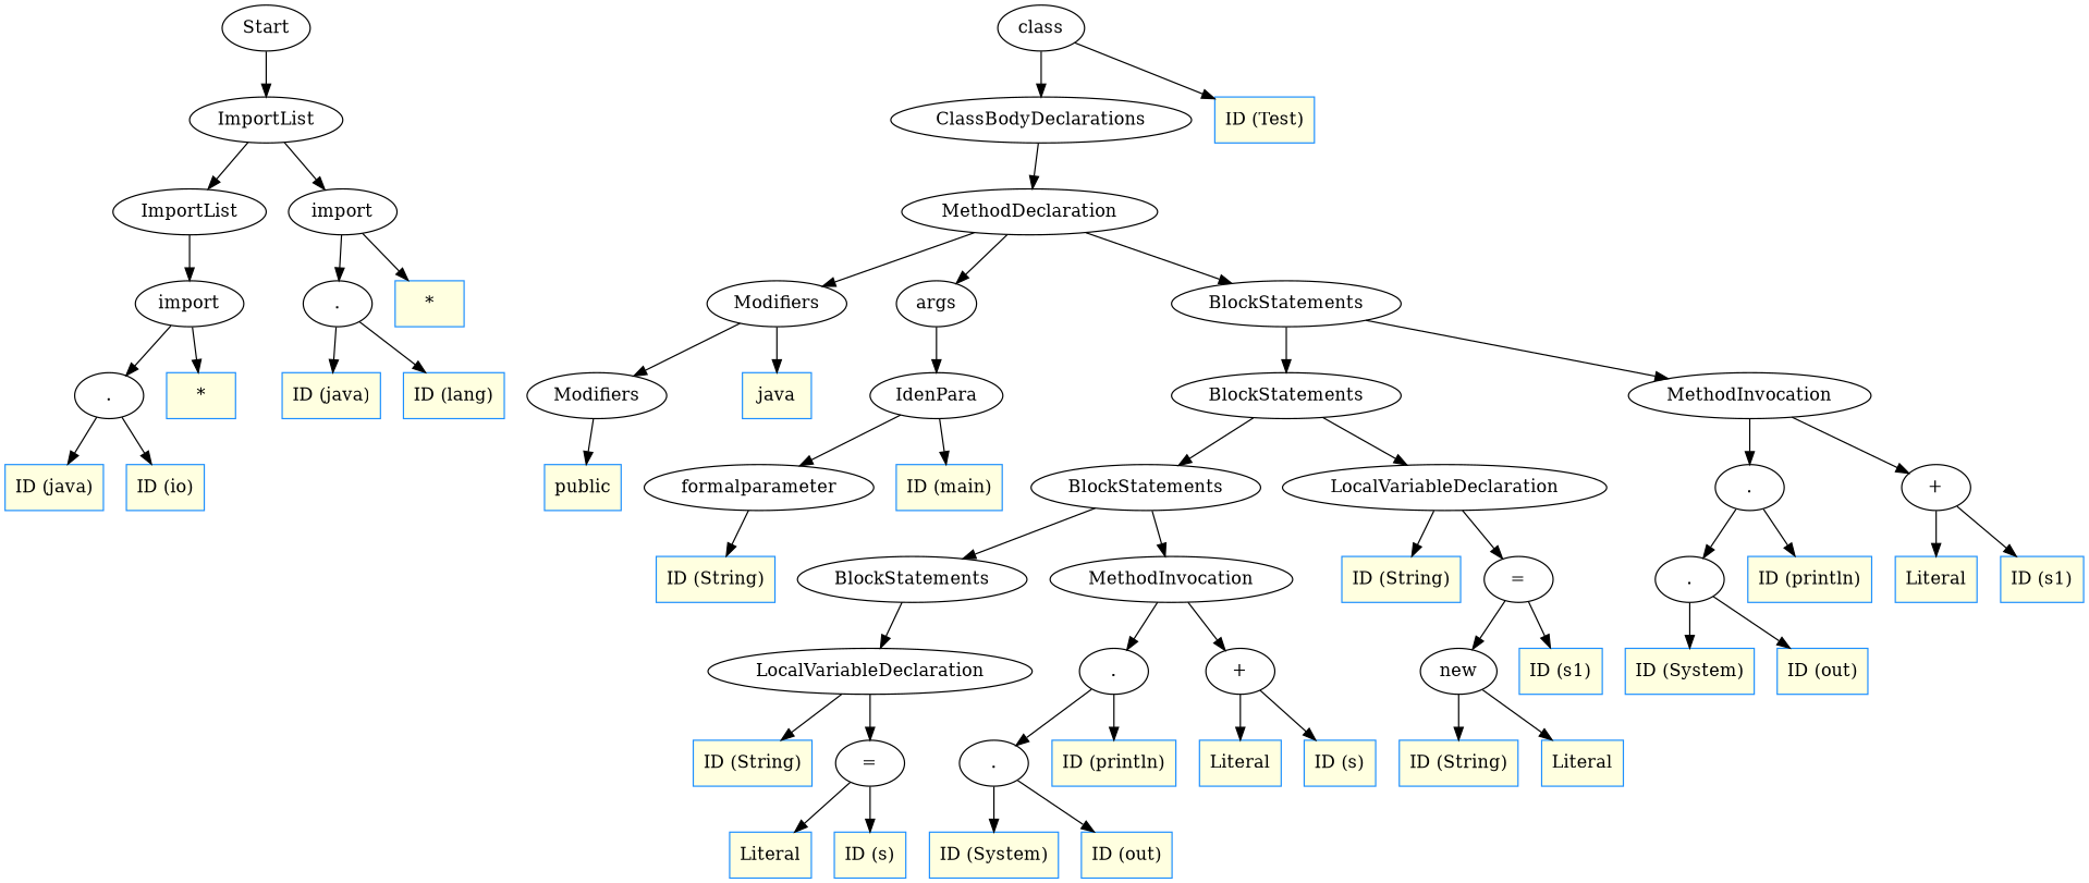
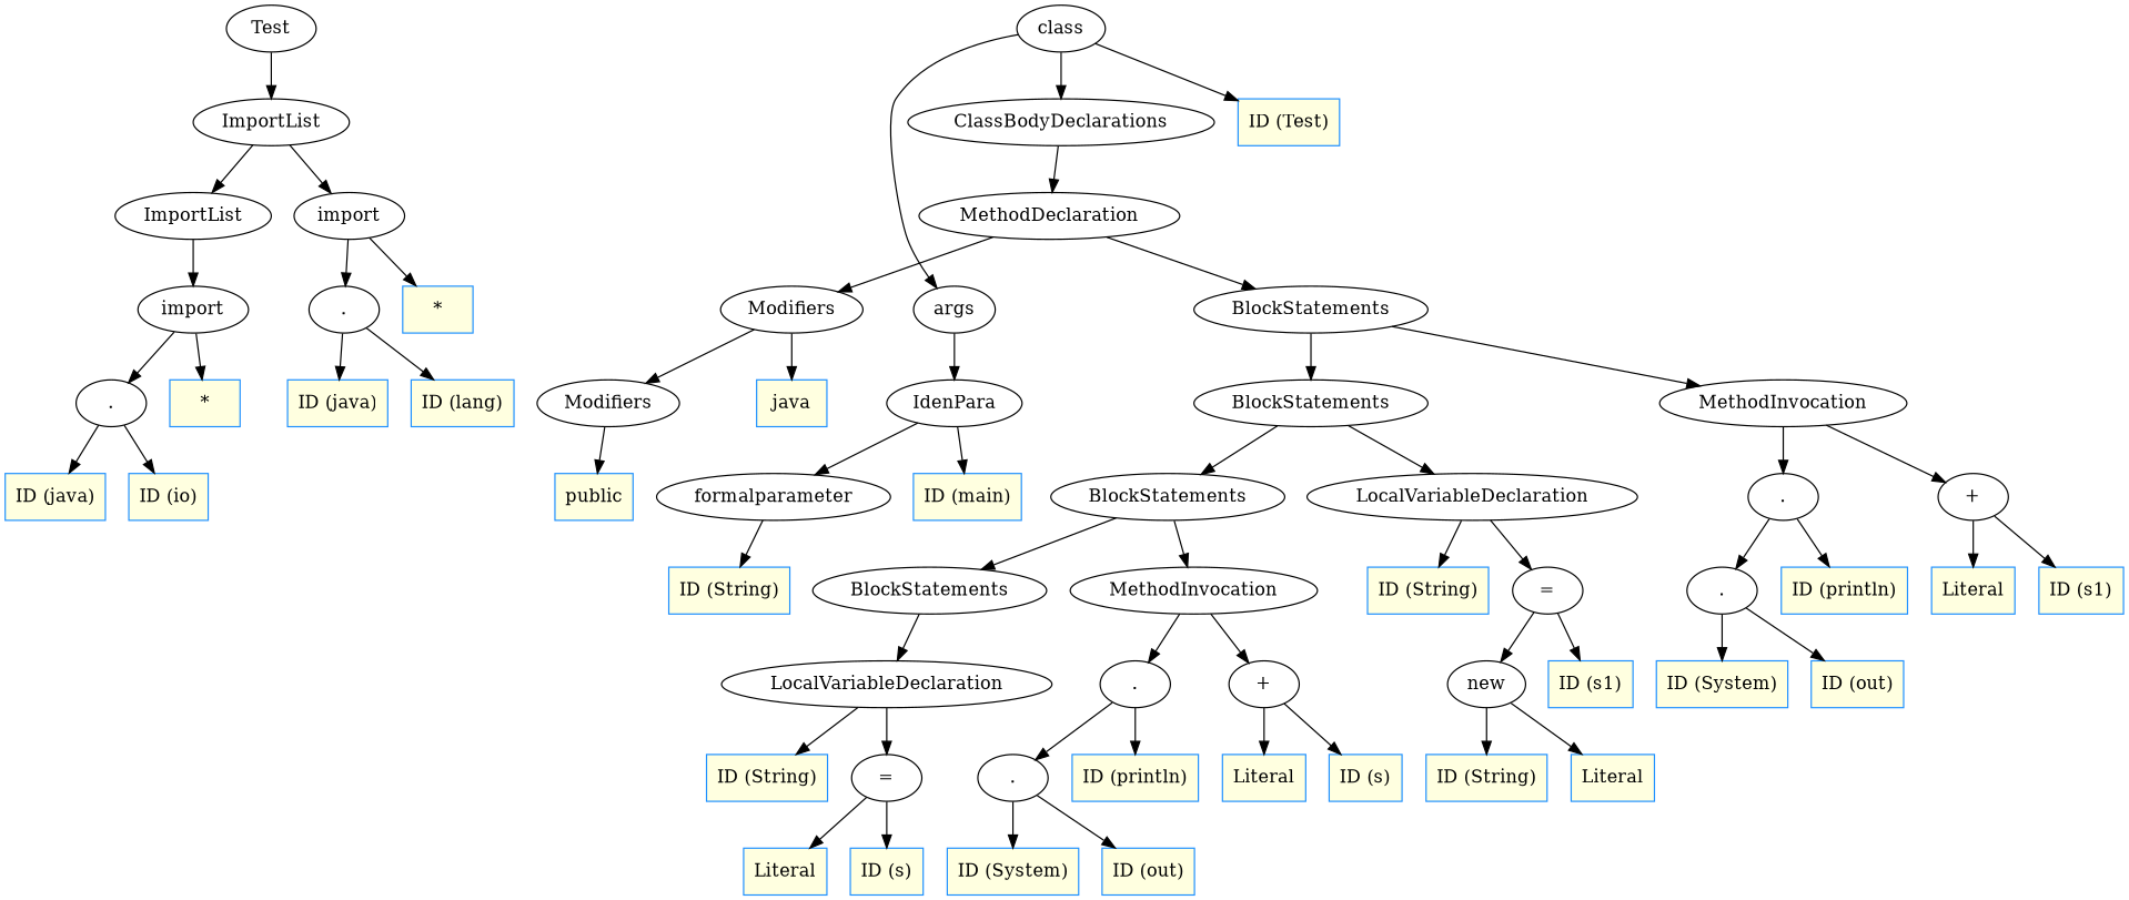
  digraph {
    ordering=out
    n1 [color=dodgerblue fillcolor=lightyellow label="ID (java)" shape=box style=filled]
    n2 [color=dodgerblue fillcolor=lightyellow label="ID (io)" shape=box style=filled]
    n3 [label="."]
    n4 [color=dodgerblue fillcolor=lightyellow label="*" shape=box style=filled]
    n5 [label=import]
    n6 [label=ImportList]
    n7 [color=dodgerblue fillcolor=lightyellow label="ID (java)" shape=box style=filled]
    n8 [color=dodgerblue fillcolor=lightyellow label="ID (lang)" shape=box style=filled]
    n9 [label="."]
    n10 [color=dodgerblue fillcolor=lightyellow label="*" shape=box style=filled]
    n11 [label=import]
    n12 [label=ImportList]
    n13 [color=dodgerblue fillcolor=lightyellow label=public shape=box style=filled]
    n14 [label=Modifiers]
    n15 [color=dodgerblue fillcolor=lightyellow label=java shape=box style=filled]
    n16 [label=Modifiers]
    n17 [color=dodgerblue fillcolor=lightyellow label="ID (String)" shape=box style=filled]
    n18 [label=formalparameter]
    n19 [color=dodgerblue fillcolor=lightyellow label="ID (main)" shape=box style=filled]
    n20 [label=IdenPara]
    n21 [label=args]
    n22 [color=dodgerblue fillcolor=lightyellow label="ID (String)" shape=box style=filled]
    n23 [color=dodgerblue fillcolor=lightyellow label=Literal shape=box style=filled]
    n24 [color=dodgerblue fillcolor=lightyellow label="ID (s)" shape=box style=filled]
    n25 [label="="]
    n26 [label=LocalVariableDeclaration]
    n27 [label=BlockStatements]
    n28 [color=dodgerblue fillcolor=lightyellow label="ID (System)" shape=box style=filled]
    n29 [color=dodgerblue fillcolor=lightyellow label="ID (out)" shape=box style=filled]
    n30 [label="."]
    n31 [color=dodgerblue fillcolor=lightyellow label="ID (println)" shape=box style=filled]
    n32 [label="."]
    n33 [color=dodgerblue fillcolor=lightyellow label=Literal shape=box style=filled]
    n34 [color=dodgerblue fillcolor=lightyellow label="ID (s)" shape=box style=filled]
    n35 [label="+"]
    n36 [label=MethodInvocation]
    n37 [label=BlockStatements]
    n38 [color=dodgerblue fillcolor=lightyellow label="ID (String)" shape=box style=filled]
    n39 [color=dodgerblue fillcolor=lightyellow label="ID (String)" shape=box style=filled]
    n40 [color=dodgerblue fillcolor=lightyellow label=Literal shape=box style=filled]
    n41 [label=new]
    n42 [color=dodgerblue fillcolor=lightyellow label="ID (s1)" shape=box style=filled]
    n43 [label="="]
    n44 [label=LocalVariableDeclaration]
    n45 [label=BlockStatements]
    n46 [color=dodgerblue fillcolor=lightyellow label="ID (System)" shape=box style=filled]
    n47 [color=dodgerblue fillcolor=lightyellow label="ID (out)" shape=box style=filled]
    n48 [label="."]
    n49 [color=dodgerblue fillcolor=lightyellow label="ID (println)" shape=box style=filled]
    n50 [label="."]
    n51 [color=dodgerblue fillcolor=lightyellow label=Literal shape=box style=filled]
    n52 [color=dodgerblue fillcolor=lightyellow label="ID (s1)" shape=box style=filled]
    n53 [label="+"]
    n54 [label=MethodInvocation]
    n55 [label=BlockStatements]
    n56 [label=MethodDeclaration]
    n57 [label=ClassBodyDeclarations]
    n58 [color=dodgerblue fillcolor=lightyellow label="ID (Test)" shape=box style=filled]
    n59 [label=class]
-   n60 [label=Start]
+   n60 [label=Test]
    n3 -> n1
    n3 -> n2
    n5 -> n3
    n5 -> n4
    n6 -> n5
    n9 -> n7
    n9 -> n8
    n11 -> n9
    n11 -> n10
    n12 -> n6
    n12 -> n11
    n14 -> n13
    n16 -> n14
    n16 -> n15
    n18 -> n17
    n20 -> n18
    n20 -> n19
    n21 -> n20
    n25 -> n23
    n25 -> n24
    n26 -> n22
    n26 -> n25
    n27 -> n26
    n30 -> n28
    n30 -> n29
    n32 -> n30
    n32 -> n31
    n35 -> n33
    n35 -> n34
    n36 -> n32
    n36 -> n35
    n37 -> n27
    n37 -> n36
    n41 -> n39
    n41 -> n40
    n43 -> n41
    n43 -> n42
    n44 -> n38
    n44 -> n43
    n45 -> n37
    n45 -> n44
    n48 -> n46
    n48 -> n47
    n50 -> n48
    n50 -> n49
    n53 -> n51
    n53 -> n52
    n54 -> n50
    n54 -> n53
    n55 -> n45
    n55 -> n54
    n56 -> n16
-   n56 -> n21
+   n59 -> n21
    n56 -> n55
    n57 -> n56
    n59 -> n57
    n59 -> n58
    n60 -> n12
  }
